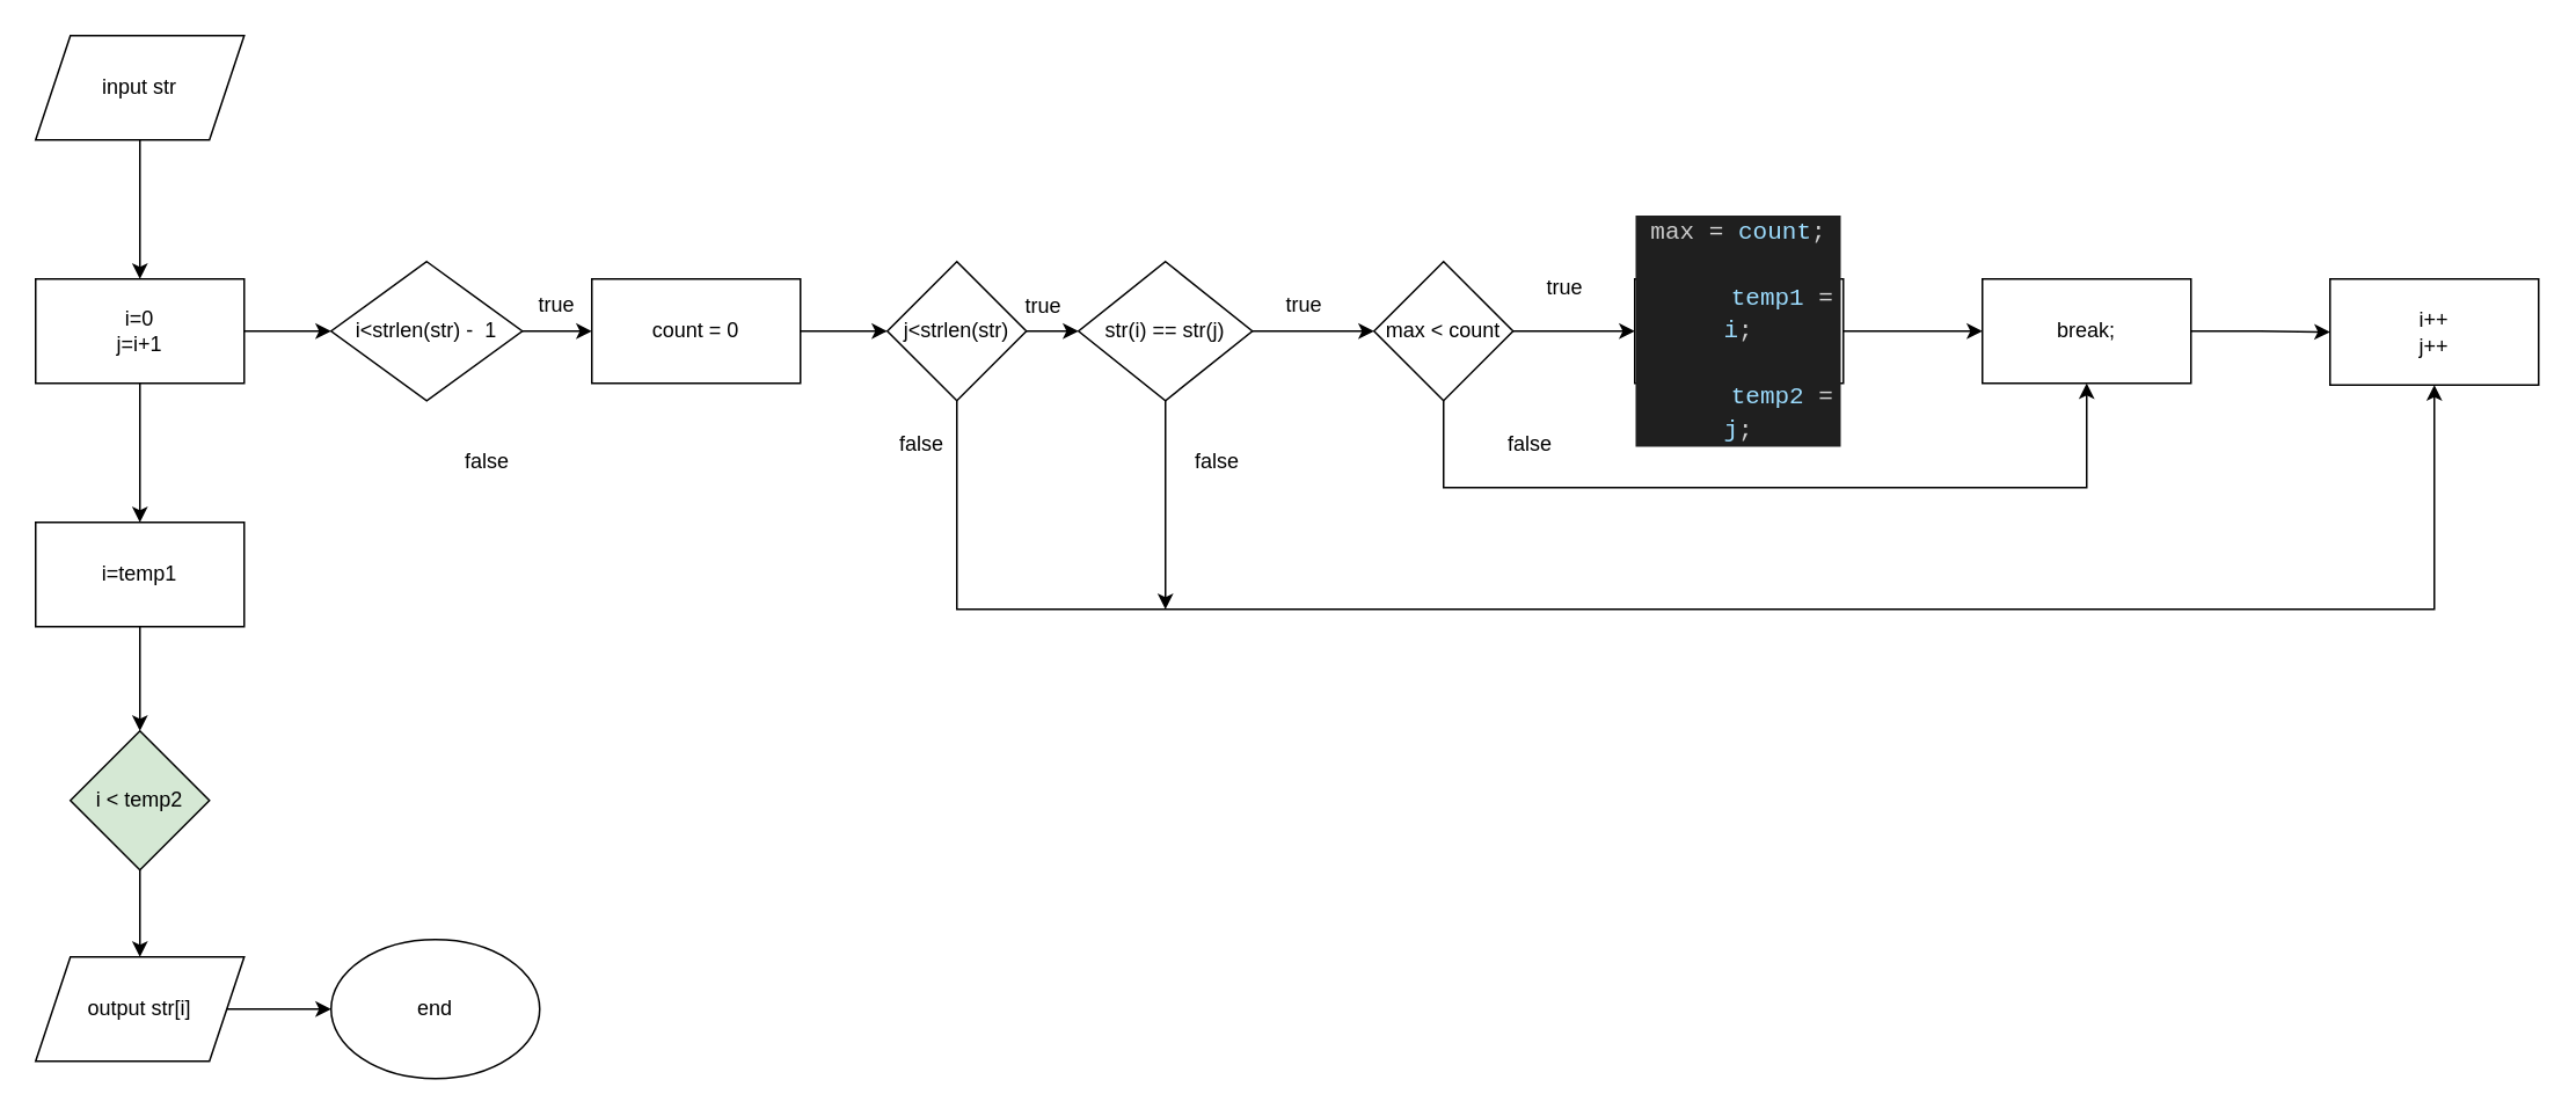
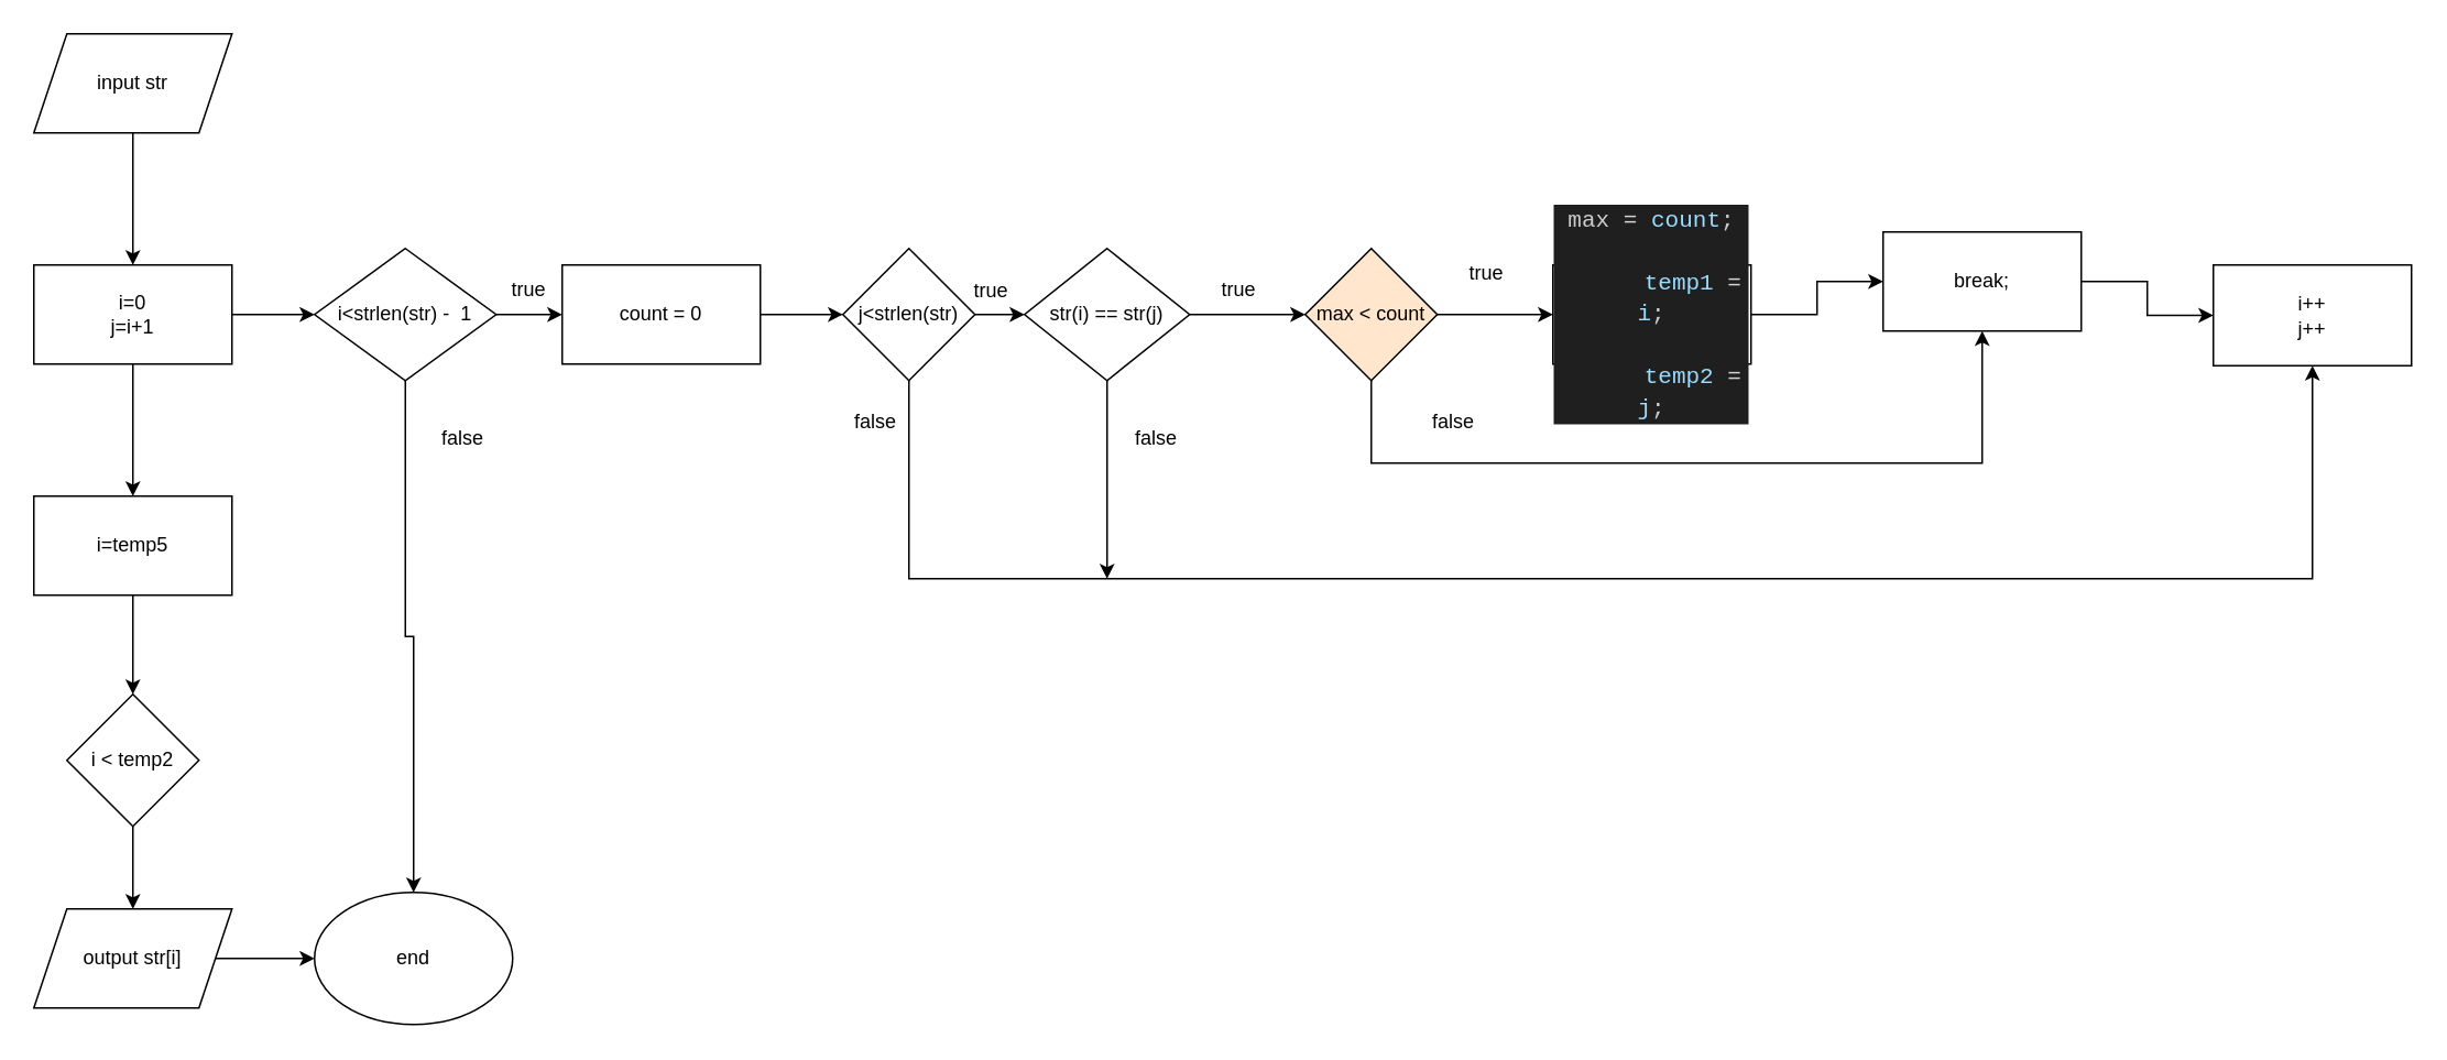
  <mxCell id="0" />
  <mxCell id="1" parent="0" />
  <mxCell id="2" value="" style="edgeStyle=orthogonalEdgeStyle;rounded=0;orthogonalLoop=1;jettySize=auto;html=1;" edge="1" parent="1" source="3" target="6"><mxGeometry relative="1" as="geometry" /></mxCell>
  <mxCell id="3" value="input str" style="shape=parallelogram;perimeter=parallelogramPerimeter;whiteSpace=wrap;html=1;fixedSize=1;" vertex="1" parent="1"><mxGeometry x="20" y="20" width="120" height="60" as="geometry" /></mxCell>
  <mxCell id="4" value="" style="edgeStyle=orthogonalEdgeStyle;rounded=0;orthogonalLoop=1;jettySize=auto;html=1;" edge="1" parent="1" source="6" target="9"><mxGeometry relative="1" as="geometry" /></mxCell>
  <mxCell id="5" value="" style="edgeStyle=orthogonalEdgeStyle;rounded=0;orthogonalLoop=1;jettySize=auto;html=1;" edge="1" parent="1" source="6" target="34"><mxGeometry relative="1" as="geometry" /></mxCell>
  <mxCell id="6" value="i=0&lt;br&gt;j=i+1" style="whiteSpace=wrap;html=1;" vertex="1" parent="1"><mxGeometry x="20" y="160" width="120" height="60" as="geometry" /></mxCell>
  <mxCell id="7" value="" style="edgeStyle=orthogonalEdgeStyle;rounded=0;orthogonalLoop=1;jettySize=auto;html=1;" edge="1" parent="1" source="17" target="12"><mxGeometry relative="1" as="geometry" /></mxCell>
+ <mxCell id="8" style="edgeStyle=orthogonalEdgeStyle;rounded=0;orthogonalLoop=1;jettySize=auto;html=1;entryX=0.5;entryY=0;entryDx=0;entryDy=0;" edge="1" parent="1" source="9" target="39"><mxGeometry relative="1" as="geometry" /></mxCell>
  <mxCell id="9" value="i&amp;lt;strlen(str) -&amp;nbsp; 1" style="rhombus;whiteSpace=wrap;html=1;" vertex="1" parent="1"><mxGeometry x="190" y="150" width="110" height="80" as="geometry" /></mxCell>
  <mxCell id="10" value="" style="edgeStyle=orthogonalEdgeStyle;rounded=0;orthogonalLoop=1;jettySize=auto;html=1;" edge="1" parent="1" source="12" target="15"><mxGeometry relative="1" as="geometry" /></mxCell>
  <mxCell id="11" style="edgeStyle=orthogonalEdgeStyle;rounded=0;orthogonalLoop=1;jettySize=auto;html=1;entryX=0.5;entryY=1;entryDx=0;entryDy=0;" edge="1" parent="1" source="12" target="29"><mxGeometry relative="1" as="geometry"><Array as="points"><mxPoint x="550" y="350" /><mxPoint x="1400" y="350" /></Array></mxGeometry></mxCell>
  <mxCell id="12" value="j&amp;lt;strlen(str)" style="rhombus;whiteSpace=wrap;html=1;" vertex="1" parent="1"><mxGeometry x="510" y="150" width="80" height="80" as="geometry" /></mxCell>
  <mxCell id="13" value="" style="edgeStyle=orthogonalEdgeStyle;rounded=0;orthogonalLoop=1;jettySize=auto;html=1;" edge="1" parent="1" source="15"><mxGeometry relative="1" as="geometry"><mxPoint x="790" y="190" as="targetPoint" /></mxGeometry></mxCell>
  <mxCell id="14" style="edgeStyle=orthogonalEdgeStyle;rounded=0;orthogonalLoop=1;jettySize=auto;html=1;" edge="1" parent="1" source="15"><mxGeometry relative="1" as="geometry"><mxPoint x="670" y="350" as="targetPoint" /></mxGeometry></mxCell>
  <mxCell id="15" value="str(i) == str(j)" style="rhombus;whiteSpace=wrap;html=1;" vertex="1" parent="1"><mxGeometry x="620" y="150" width="100" height="80" as="geometry" /></mxCell>
  <mxCell id="16" value="" style="edgeStyle=orthogonalEdgeStyle;rounded=0;orthogonalLoop=1;jettySize=auto;html=1;" edge="1" parent="1" source="9" target="17"><mxGeometry relative="1" as="geometry"><mxPoint x="310" y="190" as="sourcePoint" /><mxPoint x="510" y="190" as="targetPoint" /></mxGeometry></mxCell>
  <mxCell id="17" value="count = 0" style="rounded=0;whiteSpace=wrap;html=1;" vertex="1" parent="1"><mxGeometry x="340" y="160" width="120" height="60" as="geometry" /></mxCell>
  <mxCell id="18" value="" style="edgeStyle=orthogonalEdgeStyle;rounded=0;orthogonalLoop=1;jettySize=auto;html=1;" edge="1" parent="1" source="20" target="22"><mxGeometry relative="1" as="geometry" /></mxCell>
  <mxCell id="19" style="edgeStyle=orthogonalEdgeStyle;rounded=0;orthogonalLoop=1;jettySize=auto;html=1;entryX=0.5;entryY=1;entryDx=0;entryDy=0;" edge="1" parent="1" source="20" target="25"><mxGeometry relative="1" as="geometry"><Array as="points"><mxPoint x="830" y="280" /><mxPoint x="1200" y="280" /></Array></mxGeometry></mxCell>
- <mxCell id="20" value="max &amp;lt; count" style="rhombus;whiteSpace=wrap;html=1;" vertex="1" parent="1"><mxGeometry x="790" y="150" width="80" height="80" as="geometry" /></mxCell>
+ <mxCell id="20" value="max &amp;lt; count" style="rhombus;whiteSpace=wrap;html=1;fillColor=#ffe6cc;" vertex="1" parent="1"><mxGeometry x="790" y="150" width="80" height="80" as="geometry" /></mxCell>
  <mxCell id="21" value="" style="edgeStyle=orthogonalEdgeStyle;rounded=0;orthogonalLoop=1;jettySize=auto;html=1;" edge="1" parent="1" source="22" target="25"><mxGeometry relative="1" as="geometry" /></mxCell>
  <mxCell id="22" value="&lt;div style=&quot;color: rgb(204, 204, 204); background-color: rgb(31, 31, 31); font-family: Consolas, &amp;quot;Courier New&amp;quot;, monospace; font-size: 14px; line-height: 19px;&quot;&gt;&lt;div&gt;max &lt;span style=&quot;color: #d4d4d4;&quot;&gt;=&lt;/span&gt; &lt;span style=&quot;color: #9cdcfe;&quot;&gt;count&lt;/span&gt;;&lt;/div&gt;&lt;div&gt;&amp;nbsp; &amp;nbsp; &amp;nbsp; &amp;nbsp; &amp;nbsp; &amp;nbsp; &amp;nbsp; &amp;nbsp; &amp;nbsp; &amp;nbsp; &lt;span style=&quot;color: #9cdcfe;&quot;&gt;temp1&lt;/span&gt; &lt;span style=&quot;color: #d4d4d4;&quot;&gt;=&lt;/span&gt; &lt;span style=&quot;color: #9cdcfe;&quot;&gt;i&lt;/span&gt;;&lt;/div&gt;&lt;div&gt;&amp;nbsp; &amp;nbsp; &amp;nbsp; &amp;nbsp; &amp;nbsp; &amp;nbsp; &amp;nbsp; &amp;nbsp; &amp;nbsp; &amp;nbsp; &lt;span style=&quot;color: #9cdcfe;&quot;&gt;temp2&lt;/span&gt; &lt;span style=&quot;color: #d4d4d4;&quot;&gt;=&lt;/span&gt; &lt;span style=&quot;color: #9cdcfe;&quot;&gt;j&lt;/span&gt;;&lt;/div&gt;&lt;/div&gt;" style="rounded=0;whiteSpace=wrap;html=1;" vertex="1" parent="1"><mxGeometry x="940" y="160" width="120" height="60" as="geometry" /></mxCell>
  <mxCell id="23" value="true" style="text;html=1;strokeColor=none;fillColor=none;align=center;verticalAlign=middle;whiteSpace=wrap;rounded=0;" vertex="1" parent="1"><mxGeometry x="870" y="150" width="60" height="30" as="geometry" /></mxCell>
  <mxCell id="24" value="" style="edgeStyle=orthogonalEdgeStyle;rounded=0;orthogonalLoop=1;jettySize=auto;html=1;" edge="1" parent="1" source="25" target="29"><mxGeometry relative="1" as="geometry" /></mxCell>
- <mxCell id="25" value="break;" style="whiteSpace=wrap;html=1;rounded=0;" vertex="1" parent="1"><mxGeometry x="1140" y="160" width="120" height="60" as="geometry" /></mxCell>
+ <mxCell id="25" value="break;" style="whiteSpace=wrap;html=1;rounded=0;" vertex="1" parent="1"><mxGeometry x="1140" y="140" width="120" height="60" as="geometry" /></mxCell>
  <mxCell id="26" value="false&lt;br&gt;" style="text;html=1;strokeColor=none;fillColor=none;align=center;verticalAlign=middle;whiteSpace=wrap;rounded=0;" vertex="1" parent="1"><mxGeometry x="850" y="240" width="60" height="30" as="geometry" /></mxCell>
  <mxCell id="27" value="true" style="text;html=1;strokeColor=none;fillColor=none;align=center;verticalAlign=middle;whiteSpace=wrap;rounded=0;" vertex="1" parent="1"><mxGeometry x="720" y="160" width="60" height="30" as="geometry" /></mxCell>
  <mxCell id="28" value="true" style="text;html=1;strokeColor=none;fillColor=none;align=center;verticalAlign=middle;whiteSpace=wrap;rounded=0;" vertex="1" parent="1"><mxGeometry x="570" y="161" width="60" height="30" as="geometry" /></mxCell>
  <mxCell id="29" value="i++&lt;br&gt;j++" style="rounded=0;whiteSpace=wrap;html=1;" vertex="1" parent="1"><mxGeometry x="1340" y="160" width="120" height="61" as="geometry" /></mxCell>
  <mxCell id="30" value="false" style="text;html=1;strokeColor=none;fillColor=none;align=center;verticalAlign=middle;whiteSpace=wrap;rounded=0;" vertex="1" parent="1"><mxGeometry x="500" y="240" width="60" height="30" as="geometry" /></mxCell>
  <mxCell id="31" value="false" style="text;html=1;strokeColor=none;fillColor=none;align=center;verticalAlign=middle;whiteSpace=wrap;rounded=0;" vertex="1" parent="1"><mxGeometry x="670" y="250" width="60" height="30" as="geometry" /></mxCell>
  <mxCell id="32" value="true" style="text;html=1;strokeColor=none;fillColor=none;align=center;verticalAlign=middle;whiteSpace=wrap;rounded=0;" vertex="1" parent="1"><mxGeometry x="290" y="160" width="60" height="30" as="geometry" /></mxCell>
  <mxCell id="33" value="" style="edgeStyle=orthogonalEdgeStyle;rounded=0;orthogonalLoop=1;jettySize=auto;html=1;" edge="1" parent="1" source="34" target="36"><mxGeometry relative="1" as="geometry" /></mxCell>
- <mxCell id="34" value="i=temp1" style="rounded=0;whiteSpace=wrap;html=1;" vertex="1" parent="1"><mxGeometry x="20" y="300" width="120" height="60" as="geometry" /></mxCell>
+ <mxCell id="34" value="i=temp5" style="rounded=0;whiteSpace=wrap;html=1;" vertex="1" parent="1"><mxGeometry x="20" y="300" width="120" height="60" as="geometry" /></mxCell>
  <mxCell id="35" value="" style="edgeStyle=orthogonalEdgeStyle;rounded=0;orthogonalLoop=1;jettySize=auto;html=1;" edge="1" parent="1" source="36" target="38"><mxGeometry relative="1" as="geometry" /></mxCell>
- <mxCell id="36" value="i &amp;lt; temp2" style="rhombus;whiteSpace=wrap;html=1;fillColor=#d5e8d4;" vertex="1" parent="1"><mxGeometry x="40" y="420" width="80" height="80" as="geometry" /></mxCell>
+ <mxCell id="36" value="i &amp;lt; temp2" style="rhombus;whiteSpace=wrap;html=1;" vertex="1" parent="1"><mxGeometry x="40" y="420" width="80" height="80" as="geometry" /></mxCell>
  <mxCell id="37" value="" style="edgeStyle=orthogonalEdgeStyle;rounded=0;orthogonalLoop=1;jettySize=auto;html=1;" edge="1" parent="1" source="38" target="39"><mxGeometry relative="1" as="geometry" /></mxCell>
  <mxCell id="38" value="output str[i]" style="shape=parallelogram;perimeter=parallelogramPerimeter;whiteSpace=wrap;html=1;fixedSize=1;" vertex="1" parent="1"><mxGeometry x="20" y="550" width="120" height="60" as="geometry" /></mxCell>
  <mxCell id="39" value="end" style="ellipse;whiteSpace=wrap;html=1;" vertex="1" parent="1"><mxGeometry x="190" y="540" width="120" height="80" as="geometry" /></mxCell>
  <mxCell id="40" value="false" style="text;html=1;strokeColor=none;fillColor=none;align=center;verticalAlign=middle;whiteSpace=wrap;rounded=0;" vertex="1" parent="1"><mxGeometry x="250" y="250" width="60" height="30" as="geometry" /></mxCell>
